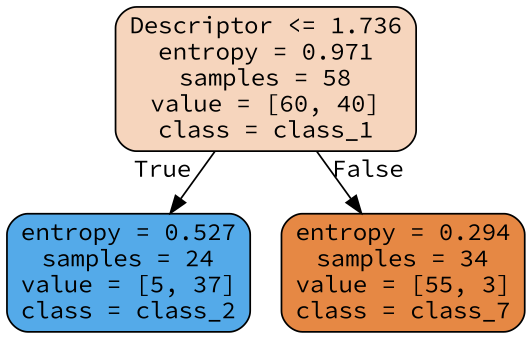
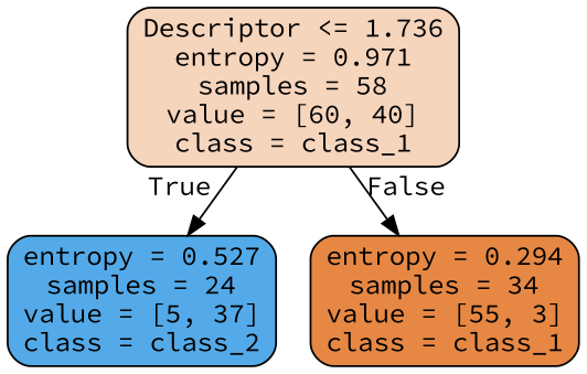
  digraph {
    fontname="Source Code Pro"
    node [color=black fontname="Source Code Pro" shape=box style="filled, rounded"]
    edge [fontname="Source Code Pro" labeldistance=2.5]
    n1 [fillcolor="#f6d5bd" label="Descriptor <= 1.736\nentropy = 0.971\nsamples = 58\nvalue = [60, 40]\nclass = class_1"]
    n2 [fillcolor="#54aae9" label="entropy = 0.527\nsamples = 24\nvalue = [5, 37]\nclass = class_2"]
-   n3 [fillcolor="#e68844" label="entropy = 0.294\nsamples = 34\nvalue = [55, 3]\nclass = class_7"]
+   n3 [fillcolor="#e68844" label="entropy = 0.294\nsamples = 34\nvalue = [55, 3]\nclass = class_1"]
    n1 -> n2 [headlabel=True labelangle=45]
    n1 -> n3 [headlabel=False labelangle=-45]
  }
